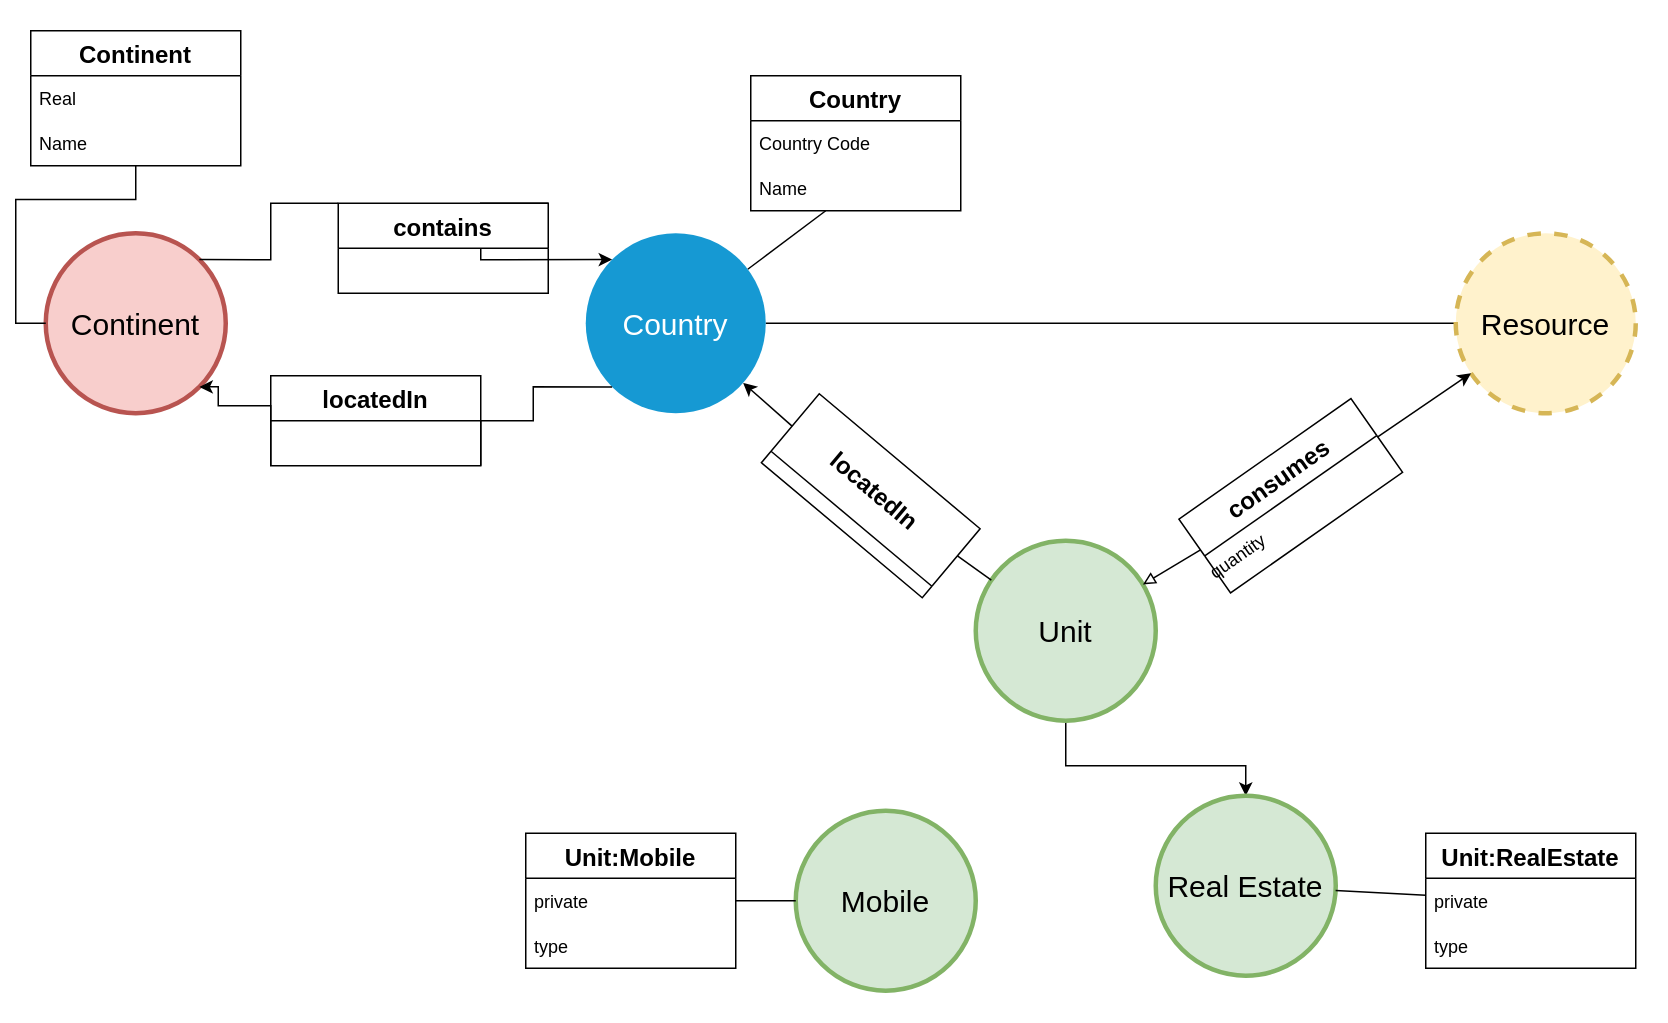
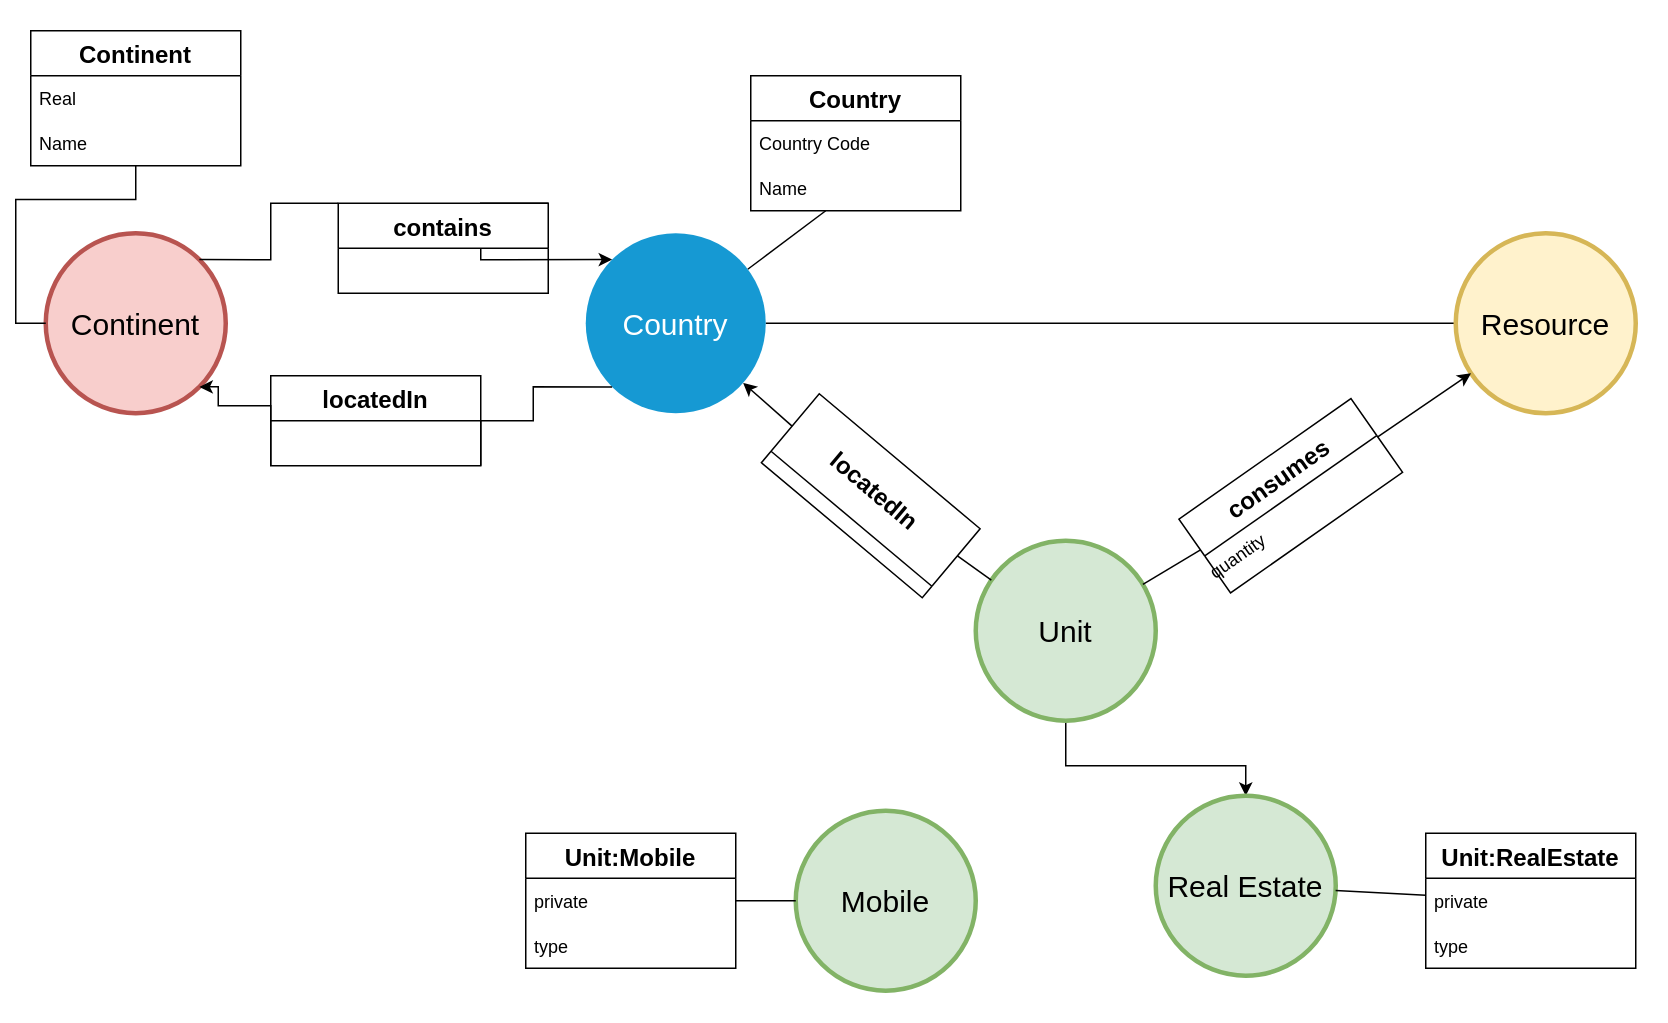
  <mxCell id="0" />
  <mxCell id="1" parent="0" />
  <mxCell id="2" style="edgeStyle=none;rounded=0;orthogonalLoop=1;jettySize=auto;html=1;startArrow=none;startFill=0;endArrow=none;endFill=0;" edge="1" parent="1" source="4" target="15"><mxGeometry relative="1" as="geometry" /></mxCell>
  <mxCell id="3" style="edgeStyle=none;rounded=0;orthogonalLoop=1;jettySize=auto;html=1;startArrow=none;startFill=0;endArrow=none;endFill=0;" edge="1" parent="1" source="4" target="29"><mxGeometry relative="1" as="geometry" /></mxCell>
  <mxCell id="4" value="Country" style="ellipse;whiteSpace=wrap;html=1;shadow=0;fontFamily=Helvetica;fontSize=20;fontColor=#FFFFFF;align=center;strokeWidth=3;fillColor=#1699D3;strokeColor=none;" parent="1" vertex="1"><mxGeometry x="390" y="155" width="120" height="120" as="geometry" /></mxCell>
  <mxCell id="5" style="edgeStyle=orthogonalEdgeStyle;rounded=0;orthogonalLoop=1;jettySize=auto;html=1;entryX=0;entryY=0;entryDx=0;entryDy=0;exitX=1;exitY=0;exitDx=0;exitDy=0;startArrow=none;" edge="1" parent="1" source="32" target="4"><mxGeometry relative="1" as="geometry"><Array as="points"><mxPoint x="320" y="173" /></Array></mxGeometry></mxCell>
  <mxCell id="6" style="edgeStyle=orthogonalEdgeStyle;rounded=0;orthogonalLoop=1;jettySize=auto;html=1;exitX=1;exitY=1;exitDx=0;exitDy=0;entryX=0;entryY=1;entryDx=0;entryDy=0;startArrow=none;startFill=1;endArrow=none;endFill=0;" edge="1" parent="1" source="30" target="4"><mxGeometry relative="1" as="geometry"><Array as="points"><mxPoint x="320" y="280" /><mxPoint x="355" y="280" /><mxPoint x="355" y="257" /></Array></mxGeometry></mxCell>
  <mxCell id="7" value="Continent" style="ellipse;whiteSpace=wrap;html=1;shadow=0;fontFamily=Helvetica;fontSize=20;align=center;strokeWidth=3;fillColor=#f8cecc;strokeColor=#b85450;" vertex="1" parent="1"><mxGeometry x="30" y="155" width="120" height="120" as="geometry" /></mxCell>
  <mxCell id="8" style="edgeStyle=orthogonalEdgeStyle;rounded=0;orthogonalLoop=1;jettySize=auto;html=1;entryX=0.5;entryY=0;entryDx=0;entryDy=0;" edge="1" parent="1" source="10" target="12"><mxGeometry relative="1" as="geometry"><Array as="points"><mxPoint x="710" y="510" /><mxPoint x="830" y="510" /></Array></mxGeometry></mxCell>
  <mxCell id="9" style="rounded=0;orthogonalLoop=1;jettySize=auto;html=1;startArrow=none;" edge="1" parent="1" source="37" target="4"><mxGeometry relative="1" as="geometry" /></mxCell>
  <mxCell id="10" value="Unit" style="ellipse;whiteSpace=wrap;html=1;shadow=0;fontFamily=Helvetica;fontSize=20;align=center;strokeWidth=3;fillColor=#d5e8d4;strokeColor=#82b366;" vertex="1" parent="1"><mxGeometry x="650" y="360" width="120" height="120" as="geometry" /></mxCell>
  <mxCell id="11" value="Mobile" style="ellipse;whiteSpace=wrap;html=1;shadow=0;fontFamily=Helvetica;fontSize=20;align=center;strokeWidth=3;fillColor=#d5e8d4;strokeColor=#82b366;" vertex="1" parent="1"><mxGeometry x="530" y="540" width="120" height="120" as="geometry" /></mxCell>
  <mxCell id="12" value="Real Estate" style="ellipse;whiteSpace=wrap;html=1;shadow=0;fontFamily=Helvetica;fontSize=20;align=center;strokeWidth=3;fillColor=#d5e8d4;strokeColor=#82b366;" vertex="1" parent="1"><mxGeometry x="770" y="530" width="120" height="120" as="geometry" /></mxCell>
  <mxCell id="13" value="Country" style="swimlane;fontStyle=1;childLayout=stackLayout;horizontal=1;startSize=30;horizontalStack=0;resizeParent=1;resizeParentMax=0;resizeLast=0;collapsible=1;marginBottom=0;fontSize=16;" vertex="1" parent="1"><mxGeometry x="500" y="50" width="140" height="90" as="geometry" /></mxCell>
  <mxCell id="14" value="Country Code" style="text;strokeColor=none;fillColor=none;align=left;verticalAlign=middle;spacingLeft=4;spacingRight=4;overflow=hidden;points=[[0,0.5],[1,0.5]];portConstraint=eastwest;rotatable=0;" vertex="1" parent="13"><mxGeometry y="30" width="140" height="30" as="geometry" /></mxCell>
  <mxCell id="15" value="Name" style="text;strokeColor=none;fillColor=none;align=left;verticalAlign=middle;spacingLeft=4;spacingRight=4;overflow=hidden;points=[[0,0.5],[1,0.5]];portConstraint=eastwest;rotatable=0;" vertex="1" parent="13"><mxGeometry y="60" width="140" height="30" as="geometry" /></mxCell>
  <mxCell id="16" style="edgeStyle=orthogonalEdgeStyle;rounded=0;orthogonalLoop=1;jettySize=auto;html=1;entryX=0;entryY=0.5;entryDx=0;entryDy=0;endArrow=none;endFill=0;" edge="1" parent="1" source="17" target="7"><mxGeometry relative="1" as="geometry" /></mxCell>
  <mxCell id="17" value="Continent" style="swimlane;fontStyle=1;childLayout=stackLayout;horizontal=1;startSize=30;horizontalStack=0;resizeParent=1;resizeParentMax=0;resizeLast=0;collapsible=1;marginBottom=0;fontSize=16;" vertex="1" parent="1"><mxGeometry x="20" y="20" width="140" height="90" as="geometry" /></mxCell>
  <mxCell id="18" value="Real" style="text;strokeColor=none;fillColor=none;align=left;verticalAlign=middle;spacingLeft=4;spacingRight=4;overflow=hidden;points=[[0,0.5],[1,0.5]];portConstraint=eastwest;rotatable=0;" vertex="1" parent="17"><mxGeometry y="30" width="140" height="30" as="geometry" /></mxCell>
  <mxCell id="19" value="Name" style="text;strokeColor=none;fillColor=none;align=left;verticalAlign=middle;spacingLeft=4;spacingRight=4;overflow=hidden;points=[[0,0.5],[1,0.5]];portConstraint=eastwest;rotatable=0;" vertex="1" parent="17"><mxGeometry y="60" width="140" height="30" as="geometry" /></mxCell>
  <mxCell id="20" style="edgeStyle=none;rounded=0;orthogonalLoop=1;jettySize=auto;html=1;startArrow=none;startFill=0;endArrow=none;endFill=0;" edge="1" parent="1" source="21" target="11"><mxGeometry relative="1" as="geometry" /></mxCell>
  <mxCell id="21" value="Unit:Mobile" style="swimlane;fontStyle=1;childLayout=stackLayout;horizontal=1;startSize=30;horizontalStack=0;resizeParent=1;resizeParentMax=0;resizeLast=0;collapsible=1;marginBottom=0;fontSize=16;" vertex="1" parent="1"><mxGeometry x="350" y="555" width="140" height="90" as="geometry" /></mxCell>
  <mxCell id="22" value="private" style="text;strokeColor=none;fillColor=none;align=left;verticalAlign=middle;spacingLeft=4;spacingRight=4;overflow=hidden;points=[[0,0.5],[1,0.5]];portConstraint=eastwest;rotatable=0;" vertex="1" parent="21"><mxGeometry y="30" width="140" height="30" as="geometry" /></mxCell>
  <mxCell id="23" value="type" style="text;strokeColor=none;fillColor=none;align=left;verticalAlign=middle;spacingLeft=4;spacingRight=4;overflow=hidden;points=[[0,0.5],[1,0.5]];portConstraint=eastwest;rotatable=0;" vertex="1" parent="21"><mxGeometry y="60" width="140" height="30" as="geometry" /></mxCell>
  <mxCell id="24" style="edgeStyle=none;rounded=0;orthogonalLoop=1;jettySize=auto;html=1;startArrow=none;startFill=0;endArrow=none;endFill=0;" edge="1" parent="1" source="25" target="12"><mxGeometry relative="1" as="geometry" /></mxCell>
  <mxCell id="25" value="Unit:RealEstate" style="swimlane;fontStyle=1;childLayout=stackLayout;horizontal=1;startSize=30;horizontalStack=0;resizeParent=1;resizeParentMax=0;resizeLast=0;collapsible=1;marginBottom=0;fontSize=16;" vertex="1" parent="1"><mxGeometry x="950" y="555" width="140" height="90" as="geometry" /></mxCell>
  <mxCell id="26" value="private" style="text;strokeColor=none;fillColor=none;align=left;verticalAlign=middle;spacingLeft=4;spacingRight=4;overflow=hidden;points=[[0,0.5],[1,0.5]];portConstraint=eastwest;rotatable=0;" vertex="1" parent="25"><mxGeometry y="30" width="140" height="30" as="geometry" /></mxCell>
  <mxCell id="27" value="type" style="text;strokeColor=none;fillColor=none;align=left;verticalAlign=middle;spacingLeft=4;spacingRight=4;overflow=hidden;points=[[0,0.5],[1,0.5]];portConstraint=eastwest;rotatable=0;" vertex="1" parent="25"><mxGeometry y="60" width="140" height="30" as="geometry" /></mxCell>
- <mxCell id="28" style="edgeStyle=none;rounded=0;orthogonalLoop=1;jettySize=auto;html=1;startArrow=none;startFill=1;endArrow=block;endFill=0;" edge="1" parent="1" source="34" target="10"><mxGeometry relative="1" as="geometry" /></mxCell>
- <mxCell id="29" value="Resource" style="ellipse;whiteSpace=wrap;html=1;shadow=0;fontFamily=Helvetica;fontSize=20;align=center;strokeWidth=3;fillColor=#fff2cc;strokeColor=#d6b656;dashed=1;" vertex="1" parent="1"><mxGeometry x="970" y="155" width="120" height="120" as="geometry" /></mxCell>
+ <mxCell id="28" style="edgeStyle=none;rounded=0;orthogonalLoop=1;jettySize=auto;html=1;startArrow=none;startFill=1;endArrow=none;endFill=0;" edge="1" parent="1" source="34" target="10"><mxGeometry relative="1" as="geometry" /></mxCell>
+ <mxCell id="29" value="Resource" style="ellipse;whiteSpace=wrap;html=1;shadow=0;fontFamily=Helvetica;fontSize=20;align=center;strokeWidth=3;fillColor=#fff2cc;strokeColor=#d6b656;" vertex="1" parent="1"><mxGeometry x="970" y="155" width="120" height="120" as="geometry" /></mxCell>
  <mxCell id="30" value="locatedIn" style="swimlane;fontStyle=1;childLayout=stackLayout;horizontal=1;startSize=30;horizontalStack=0;resizeParent=1;resizeParentMax=0;resizeLast=0;collapsible=1;marginBottom=0;fontSize=16;" vertex="1" parent="1"><mxGeometry x="180" y="250" width="140" height="60" as="geometry" /></mxCell>
  <mxCell id="31" value="" style="edgeStyle=orthogonalEdgeStyle;rounded=0;orthogonalLoop=1;jettySize=auto;html=1;exitX=1;exitY=1;exitDx=0;exitDy=0;entryX=0;entryY=1;entryDx=0;entryDy=0;startArrow=classic;startFill=1;endArrow=none;endFill=0;" edge="1" parent="1" source="7" target="30"><mxGeometry relative="1" as="geometry"><mxPoint x="92.426" y="257.426" as="sourcePoint" /><mxPoint x="407.574" y="257.426" as="targetPoint" /><Array as="points"><mxPoint x="145" y="257" /><mxPoint x="145" y="270" /><mxPoint x="180" y="270" /></Array></mxGeometry></mxCell>
  <mxCell id="32" value="contains" style="swimlane;fontStyle=1;childLayout=stackLayout;horizontal=1;startSize=30;horizontalStack=0;resizeParent=1;resizeParentMax=0;resizeLast=0;collapsible=1;marginBottom=0;fontSize=16;" vertex="1" parent="1"><mxGeometry x="225" y="135" width="140" height="60" as="geometry" /></mxCell>
  <mxCell id="33" value="" style="edgeStyle=orthogonalEdgeStyle;rounded=0;orthogonalLoop=1;jettySize=auto;html=1;entryX=0;entryY=0;entryDx=0;entryDy=0;exitX=1;exitY=0;exitDx=0;exitDy=0;endArrow=none;" edge="1" parent="1" source="7" target="32"><mxGeometry relative="1" as="geometry"><mxPoint x="92.426" y="172.574" as="sourcePoint" /><mxPoint x="407.574" y="172.574" as="targetPoint" /><Array as="points"><mxPoint x="180" y="173" /></Array></mxGeometry></mxCell>
  <mxCell id="34" value="consumes" style="swimlane;fontStyle=1;childLayout=stackLayout;horizontal=1;startSize=30;horizontalStack=0;resizeParent=1;resizeParentMax=0;resizeLast=0;collapsible=1;marginBottom=0;rotation=-35;fontSize=16;" vertex="1" parent="1"><mxGeometry x="790" y="300" width="140" height="60" as="geometry" /></mxCell>
  <mxCell id="35" value="quantity" style="text;strokeColor=none;fillColor=none;align=left;verticalAlign=middle;spacingLeft=4;spacingRight=4;overflow=hidden;points=[[0,0.5],[1,0.5]];portConstraint=eastwest;rotatable=0;rotation=-35;" vertex="1" parent="34"><mxGeometry y="30" width="140" height="30" as="geometry" /></mxCell>
  <mxCell id="36" value="" style="edgeStyle=none;rounded=0;orthogonalLoop=1;jettySize=auto;html=1;startArrow=classic;startFill=1;endArrow=none;endFill=0;" edge="1" parent="1" source="29" target="34"><mxGeometry relative="1" as="geometry"><mxPoint x="961.61" y="235.473" as="sourcePoint" /><mxPoint x="758.384" y="384.518" as="targetPoint" /></mxGeometry></mxCell>
  <mxCell id="37" value="locatedIn" style="swimlane;fontStyle=1;childLayout=stackLayout;horizontal=1;startSize=50;horizontalStack=0;resizeParent=1;resizeParentMax=0;resizeLast=0;collapsible=1;marginBottom=0;rotation=40;fontSize=16;" vertex="1" parent="1"><mxGeometry x="510" y="300" width="140" height="60" as="geometry" /></mxCell>
  <mxCell id="38" value="" style="rounded=0;orthogonalLoop=1;jettySize=auto;html=1;endArrow=none;" edge="1" parent="1" source="10" target="37"><mxGeometry relative="1" as="geometry"><mxPoint x="662.867" y="382.872" as="sourcePoint" /><mxPoint x="497.116" y="252.149" as="targetPoint" /></mxGeometry></mxCell>
